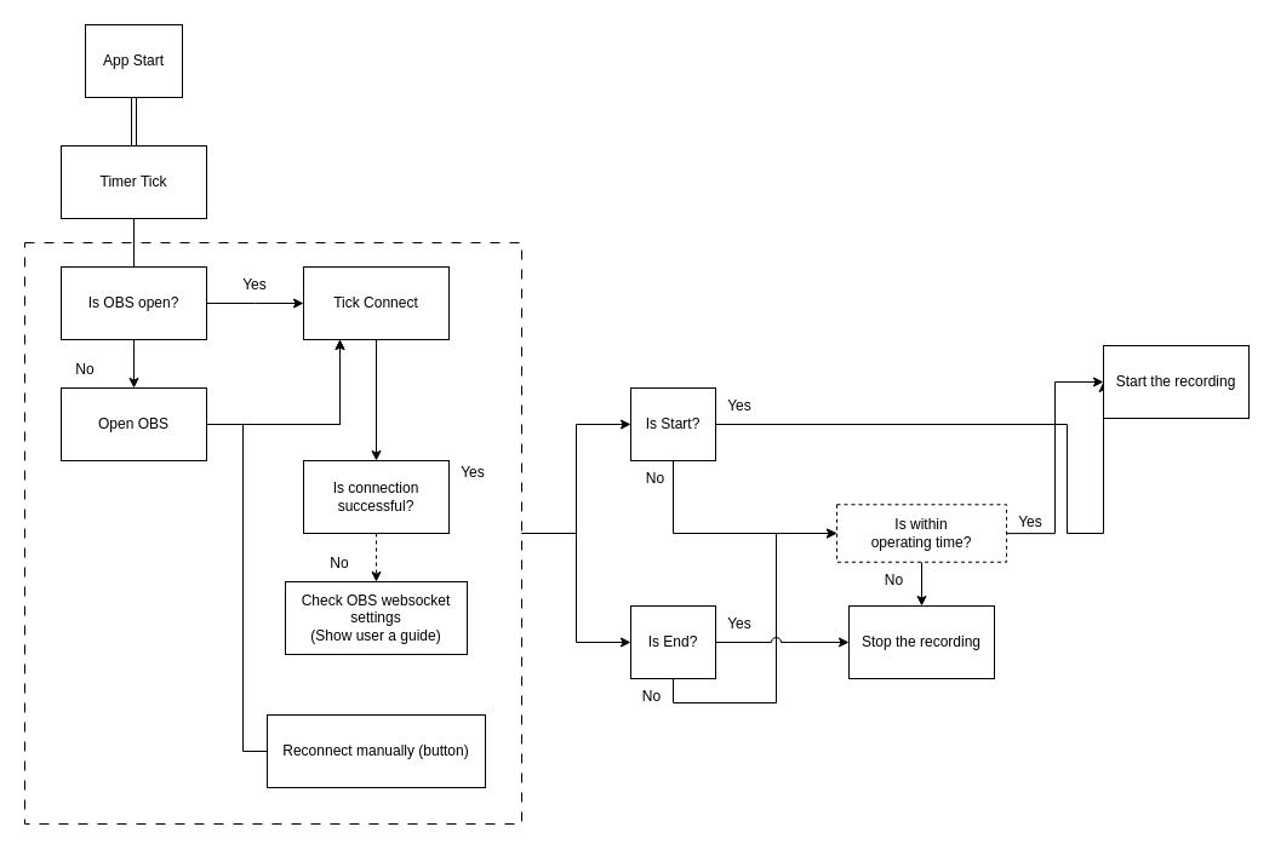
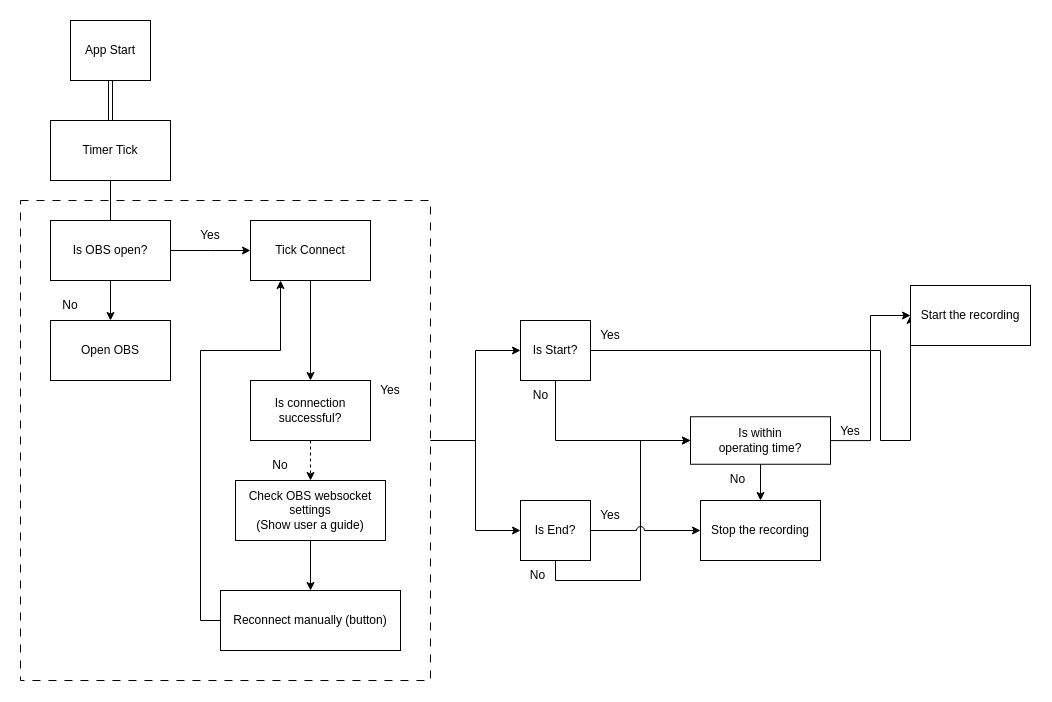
  <mxCell id="0" />
  <mxCell id="1" parent="0" />
  <mxCell id="2" style="edgeStyle=orthogonalEdgeStyle;rounded=0;orthogonalLoop=1;jettySize=auto;html=1;" edge="1" parent="1" source="4" target="30"><mxGeometry relative="1" as="geometry" /></mxCell>
  <mxCell id="3" style="edgeStyle=orthogonalEdgeStyle;rounded=0;orthogonalLoop=1;jettySize=auto;html=1;exitX=1;exitY=0.5;exitDx=0;exitDy=0;exitPerimeter=0;entryX=0;entryY=0.5;entryDx=0;entryDy=0;" edge="1" parent="1" source="4" target="36"><mxGeometry relative="1" as="geometry" /></mxCell>
  <mxCell id="4" value="" style="rounded=0;whiteSpace=wrap;html=1;fillColor=none;dashed=1;dashPattern=8 8;points=[[0,0,0,0,0],[0,0.25,0,0,0],[0,0.5,0,0,0],[0,0.75,0,0,0],[0,1,0,0,0],[0.25,0,0,0,0],[0.25,1,0,0,0],[0.5,0,0,0,0],[0.5,1,0,0,0],[0.75,0,0,0,0],[0.75,1,0,0,0],[1,0,0,0,0],[1,0.25,0,0,0],[1,0.38,0,0,0],[1,0.5,0,0,0],[1,0.75,0,0,0],[1,1,0,0,0]];editable=1;movable=1;resizable=1;rotatable=1;deletable=1;locked=0;connectable=1;" vertex="1" parent="1"><mxGeometry x="20" y="200" width="410" height="480" as="geometry" /></mxCell>
  <mxCell id="5" value="" style="edgeStyle=orthogonalEdgeStyle;rounded=0;orthogonalLoop=1;jettySize=auto;html=1;exitX=0.5;exitY=1;exitDx=0;exitDy=0;endArrow=none;" edge="1" parent="1" source="33" target="10"><mxGeometry relative="1" as="geometry" /></mxCell>
  <mxCell id="6" style="edgeStyle=none;rounded=0;orthogonalLoop=1;jettySize=auto;html=1;exitX=0.5;exitY=1;exitDx=0;exitDy=0;entryX=0.5;entryY=0;entryDx=0;entryDy=0;shape=link;" edge="1" parent="1" source="7" target="33"><mxGeometry relative="1" as="geometry" /></mxCell>
  <mxCell id="7" value="App Start" style="rounded=0;whiteSpace=wrap;html=1;" vertex="1" parent="1"><mxGeometry x="70" y="20" width="80" height="60" as="geometry" /></mxCell>
  <mxCell id="8" value="" style="edgeStyle=orthogonalEdgeStyle;rounded=0;orthogonalLoop=1;jettySize=auto;html=1;" edge="1" parent="1" source="10" target="12"><mxGeometry relative="1" as="geometry"><Array as="points"><mxPoint x="210" y="250" /></Array></mxGeometry></mxCell>
  <mxCell id="9" style="edgeStyle=orthogonalEdgeStyle;rounded=0;orthogonalLoop=1;jettySize=auto;html=1;entryX=0.5;entryY=0;entryDx=0;entryDy=0;" edge="1" parent="1" source="10" target="19"><mxGeometry relative="1" as="geometry" /></mxCell>
  <mxCell id="10" value="Is OBS open?" style="rounded=0;whiteSpace=wrap;html=1;" vertex="1" parent="1"><mxGeometry x="50" y="220" width="120" height="60" as="geometry" /></mxCell>
  <mxCell id="11" style="edgeStyle=orthogonalEdgeStyle;rounded=0;orthogonalLoop=1;jettySize=auto;html=1;exitX=0.5;exitY=1;exitDx=0;exitDy=0;" edge="1" parent="1" source="12" target="15"><mxGeometry relative="1" as="geometry"><Array as="points" /></mxGeometry></mxCell>
  <mxCell id="12" value="Tick Connect" style="whiteSpace=wrap;html=1;rounded=0;" vertex="1" parent="1"><mxGeometry x="250" y="220" width="120" height="60" as="geometry" /></mxCell>
  <mxCell id="13" value="Yes" style="text;html=1;strokeColor=none;fillColor=none;align=center;verticalAlign=middle;whiteSpace=wrap;rounded=0;" vertex="1" parent="1"><mxGeometry x="180" y="220" width="60" height="30" as="geometry" /></mxCell>
  <mxCell id="14" style="edgeStyle=orthogonalEdgeStyle;rounded=0;orthogonalLoop=1;jettySize=auto;html=1;exitX=0.5;exitY=1;exitDx=0;exitDy=0;entryX=0.5;entryY=0;entryDx=0;entryDy=0;dashed=1;" edge="1" parent="1" source="15" target="21"><mxGeometry relative="1" as="geometry" /></mxCell>
  <mxCell id="15" value="Is connection&lt;br&gt;successful?" style="whiteSpace=wrap;html=1;rounded=0;" vertex="1" parent="1"><mxGeometry x="250" y="380" width="120" height="60" as="geometry" /></mxCell>
  <mxCell id="16" value="Yes" style="text;html=1;strokeColor=none;fillColor=none;align=center;verticalAlign=middle;whiteSpace=wrap;rounded=0;" vertex="1" parent="1"><mxGeometry x="360" y="375" width="60" height="30" as="geometry" /></mxCell>
  <mxCell id="17" value="No" style="text;html=1;strokeColor=none;fillColor=none;align=center;verticalAlign=middle;whiteSpace=wrap;rounded=0;" vertex="1" parent="1"><mxGeometry x="40" y="290" width="60" height="30" as="geometry" /></mxCell>
- <mxCell id="18" style="edgeStyle=orthogonalEdgeStyle;rounded=0;orthogonalLoop=1;jettySize=auto;html=1;exitX=1;exitY=0.5;exitDx=0;exitDy=0;entryX=0.25;entryY=1;entryDx=0;entryDy=0;" edge="1" parent="1" source="19" target="12"><mxGeometry relative="1" as="geometry"><Array as="points"><mxPoint x="280" y="350" /></Array></mxGeometry></mxCell>
  <mxCell id="19" value="Open OBS" style="rounded=0;whiteSpace=wrap;html=1;" vertex="1" parent="1"><mxGeometry x="50" y="320" width="120" height="60" as="geometry" /></mxCell>
+ <mxCell id="20" style="edgeStyle=orthogonalEdgeStyle;rounded=0;orthogonalLoop=1;jettySize=auto;html=1;entryX=0.5;entryY=0;entryDx=0;entryDy=0;" edge="1" parent="1" source="21" target="24"><mxGeometry relative="1" as="geometry" /></mxCell>
  <mxCell id="21" value="Check OBS websocket settings&lt;br&gt;(Show user a guide)" style="rounded=0;whiteSpace=wrap;html=1;" vertex="1" parent="1"><mxGeometry x="235" y="480" width="150" height="60" as="geometry" /></mxCell>
  <mxCell id="22" value="No" style="text;html=1;strokeColor=none;fillColor=none;align=center;verticalAlign=middle;whiteSpace=wrap;rounded=0;" vertex="1" parent="1"><mxGeometry x="250" y="450" width="60" height="30" as="geometry" /></mxCell>
  <mxCell id="23" style="edgeStyle=orthogonalEdgeStyle;rounded=0;orthogonalLoop=1;jettySize=auto;html=1;exitX=0;exitY=0.5;exitDx=0;exitDy=0;entryX=0.25;entryY=1;entryDx=0;entryDy=0;" edge="1" parent="1" source="24" target="12"><mxGeometry relative="1" as="geometry"><Array as="points"><mxPoint x="200" y="620" /><mxPoint x="200" y="350" /><mxPoint x="280" y="350" /></Array></mxGeometry></mxCell>
  <mxCell id="24" value="Reconnect manually (button)" style="rounded=0;whiteSpace=wrap;html=1;" vertex="1" parent="1"><mxGeometry x="220" y="590" width="180" height="60" as="geometry" /></mxCell>
  <mxCell id="25" style="edgeStyle=orthogonalEdgeStyle;rounded=0;orthogonalLoop=1;jettySize=auto;html=1;entryX=0;entryY=0.5;entryDx=0;entryDy=0;" edge="1" parent="1" source="27" target="38"><mxGeometry relative="1" as="geometry" /></mxCell>
  <mxCell id="26" value="" style="edgeStyle=orthogonalEdgeStyle;rounded=0;orthogonalLoop=1;jettySize=auto;html=1;" edge="1" parent="1" source="27" target="31"><mxGeometry relative="1" as="geometry" /></mxCell>
- <mxCell id="27" value="Is within &lt;br&gt;operating time?" style="rounded=0;whiteSpace=wrap;html=1;dashed=1;" vertex="1" parent="1"><mxGeometry x="690" y="416.25" width="140" height="47.5" as="geometry" /></mxCell>
+ <mxCell id="27" value="Is within &lt;br&gt;operating time?" style="rounded=0;whiteSpace=wrap;html=1;" vertex="1" parent="1"><mxGeometry x="690" y="416.25" width="140" height="47.5" as="geometry" /></mxCell>
  <mxCell id="28" style="edgeStyle=orthogonalEdgeStyle;rounded=0;orthogonalLoop=1;jettySize=auto;html=1;exitX=0.5;exitY=1;exitDx=0;exitDy=0;entryX=0;entryY=0.5;entryDx=0;entryDy=0;" edge="1" parent="1" source="30" target="27"><mxGeometry relative="1" as="geometry"><mxPoint x="660" y="440" as="targetPoint" /><Array as="points"><mxPoint x="555" y="440" /><mxPoint x="660" y="440" /></Array></mxGeometry></mxCell>
  <mxCell id="29" style="edgeStyle=orthogonalEdgeStyle;rounded=0;orthogonalLoop=1;jettySize=auto;html=1;entryX=0;entryY=0.5;entryDx=0;entryDy=0;" edge="1" parent="1" source="30" target="38"><mxGeometry relative="1" as="geometry"><Array as="points"><mxPoint x="880" y="350" /><mxPoint x="880" y="440" /></Array></mxGeometry></mxCell>
  <mxCell id="30" value="Is Start?" style="rounded=0;whiteSpace=wrap;html=1;" vertex="1" parent="1"><mxGeometry x="520" y="320" width="70" height="60" as="geometry" /></mxCell>
  <mxCell id="31" value="Stop the recording" style="rounded=0;whiteSpace=wrap;html=1;" vertex="1" parent="1"><mxGeometry x="700" y="500" width="120" height="60" as="geometry" /></mxCell>
  <mxCell id="32" value="No" style="text;html=1;strokeColor=none;fillColor=none;align=center;verticalAlign=middle;whiteSpace=wrap;rounded=0;" vertex="1" parent="1"><mxGeometry x="520" y="560" width="35" height="30" as="geometry" /></mxCell>
  <mxCell id="33" value="Timer Tick" style="rounded=0;whiteSpace=wrap;html=1;" vertex="1" parent="1"><mxGeometry x="50" y="120" width="120" height="60" as="geometry" /></mxCell>
  <mxCell id="34" style="edgeStyle=orthogonalEdgeStyle;rounded=0;orthogonalLoop=1;jettySize=auto;html=1;exitX=0.5;exitY=1;exitDx=0;exitDy=0;entryX=0;entryY=0.5;entryDx=0;entryDy=0;jumpStyle=arc;" edge="1" parent="1" source="36" target="27"><mxGeometry relative="1" as="geometry"><Array as="points"><mxPoint x="555" y="580" /><mxPoint x="640" y="580" /><mxPoint x="640" y="440" /></Array></mxGeometry></mxCell>
  <mxCell id="35" style="edgeStyle=orthogonalEdgeStyle;rounded=0;orthogonalLoop=1;jettySize=auto;html=1;exitX=1;exitY=0.5;exitDx=0;exitDy=0;entryX=0;entryY=0.5;entryDx=0;entryDy=0;jumpStyle=arc;jumpSize=8;" edge="1" parent="1" source="36" target="31"><mxGeometry relative="1" as="geometry" /></mxCell>
  <mxCell id="36" value="Is End?" style="rounded=0;whiteSpace=wrap;html=1;" vertex="1" parent="1"><mxGeometry x="520" y="500" width="70" height="60" as="geometry" /></mxCell>
  <mxCell id="37" value="No" style="text;html=1;strokeColor=none;fillColor=none;align=center;verticalAlign=middle;whiteSpace=wrap;rounded=0;" vertex="1" parent="1"><mxGeometry x="522.5" y="380" width="35" height="30" as="geometry" /></mxCell>
  <mxCell id="38" value="Start the recording" style="rounded=0;whiteSpace=wrap;html=1;" vertex="1" parent="1"><mxGeometry x="910" y="285" width="120" height="60" as="geometry" /></mxCell>
  <mxCell id="39" value="Yes" style="text;html=1;strokeColor=none;fillColor=none;align=center;verticalAlign=middle;whiteSpace=wrap;rounded=0;" vertex="1" parent="1"><mxGeometry x="830" y="416.25" width="40" height="30" as="geometry" /></mxCell>
  <mxCell id="40" value="Yes" style="text;html=1;strokeColor=none;fillColor=none;align=center;verticalAlign=middle;whiteSpace=wrap;rounded=0;" vertex="1" parent="1"><mxGeometry x="580" y="320" width="60" height="30" as="geometry" /></mxCell>
  <mxCell id="41" value="No" style="text;html=1;strokeColor=none;fillColor=none;align=center;verticalAlign=middle;whiteSpace=wrap;rounded=0;" vertex="1" parent="1"><mxGeometry x="720" y="463.75" width="35" height="30" as="geometry" /></mxCell>
  <mxCell id="42" value="Yes" style="text;html=1;strokeColor=none;fillColor=none;align=center;verticalAlign=middle;whiteSpace=wrap;rounded=0;" vertex="1" parent="1"><mxGeometry x="590" y="500" width="40" height="30" as="geometry" /></mxCell>
